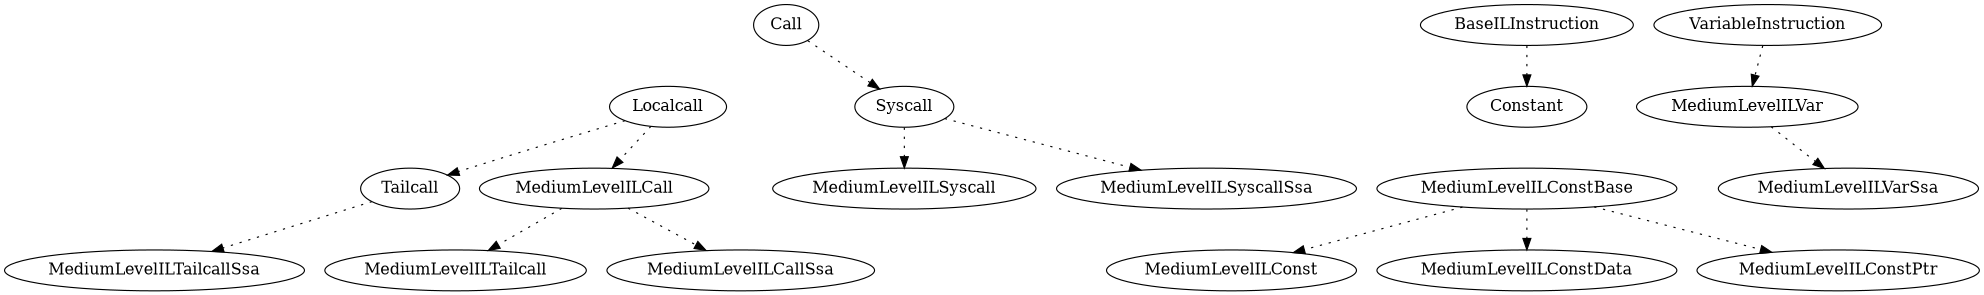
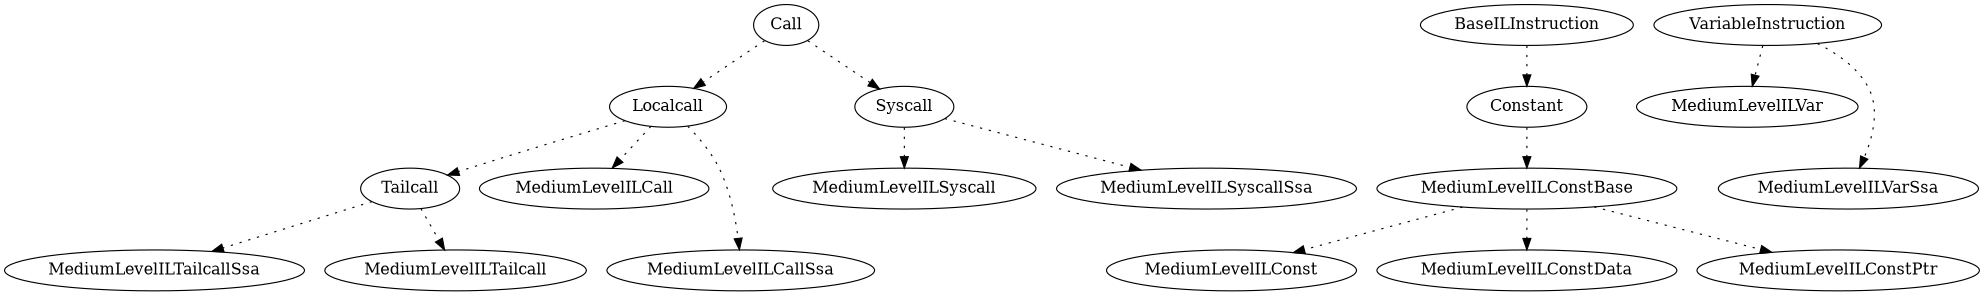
  digraph {
    edge [style=dotted]
    Call
    Localcall
    Syscall
    Tailcall
    MediumLevelILCall
    MediumLevelILCallSsa
    MediumLevelILSyscall
    MediumLevelILSyscallSsa
    MediumLevelILTailcall
    MediumLevelILTailcallSsa
    BaseILInstruction
    Constant
    VariableInstruction
    MediumLevelILVar
    MediumLevelILVarSsa
    MediumLevelILConstBase
    MediumLevelILConst
    MediumLevelILConstData
    MediumLevelILConstPtr
+   Call -> Localcall
    Call -> Syscall
    Localcall -> Tailcall
    Localcall -> MediumLevelILCall
-   MediumLevelILCall -> MediumLevelILCallSsa
+   Localcall -> MediumLevelILCallSsa
    Syscall -> MediumLevelILSyscall
    Syscall -> MediumLevelILSyscallSsa
-   MediumLevelILCall -> MediumLevelILTailcall
+   Tailcall -> MediumLevelILTailcall
    Tailcall -> MediumLevelILTailcallSsa
    BaseILInstruction -> Constant
+   Constant -> MediumLevelILConstBase
    VariableInstruction -> MediumLevelILVar
-   MediumLevelILVar -> MediumLevelILVarSsa
+   VariableInstruction -> MediumLevelILVarSsa
    MediumLevelILConstBase -> MediumLevelILConst
    MediumLevelILConstBase -> MediumLevelILConstData
    MediumLevelILConstBase -> MediumLevelILConstPtr
  }
